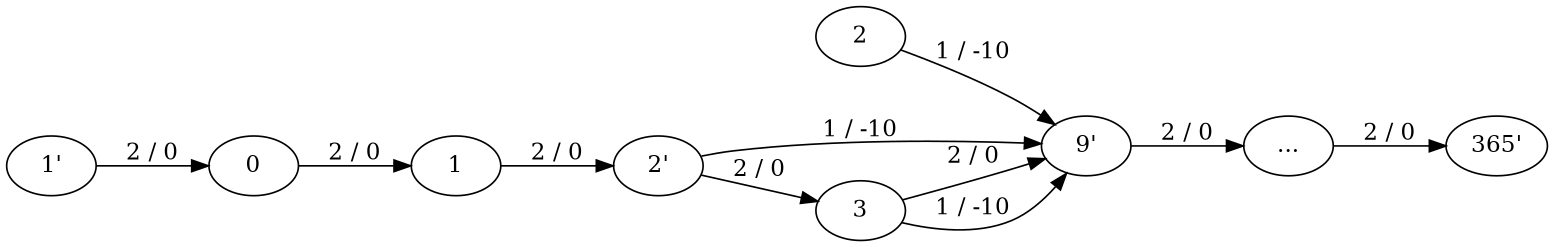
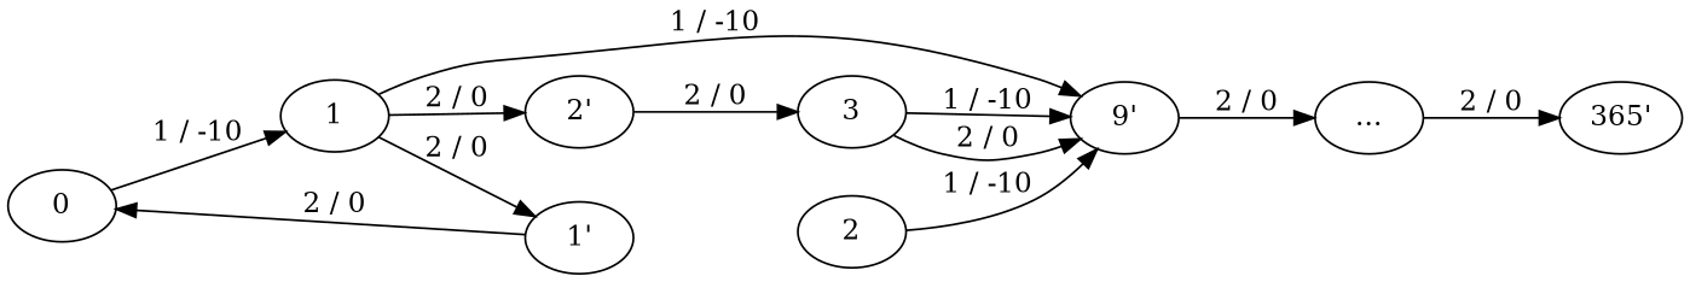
  digraph {
    rankdir=LR
    0
    1
    "1'"
    "2'"
    n5 [label="9'"]
    3
    "..."
    2
    "365'"
-   0 -> 1 [label="2 / 0"]
+   0 -> 1 [label="1 / -10"]
+   1 -> "1'" [label="2 / 0"]
    1 -> "2'" [label="2 / 0"]
-   "2'" -> n5 [label="1 / -10"]
+   1 -> n5 [label="1 / -10"]
    "1'" -> 0 [label="2 / 0"]
    "2'" -> 3 [label="2 / 0"]
    n5 -> "..." [label="2 / 0"]
    3 -> n5 [label="2 / 0"]
    3 -> n5 [label="1 / -10"]
    "..." -> "365'" [label="2 / 0"]
    2 -> n5 [label="1 / -10"]
  }
